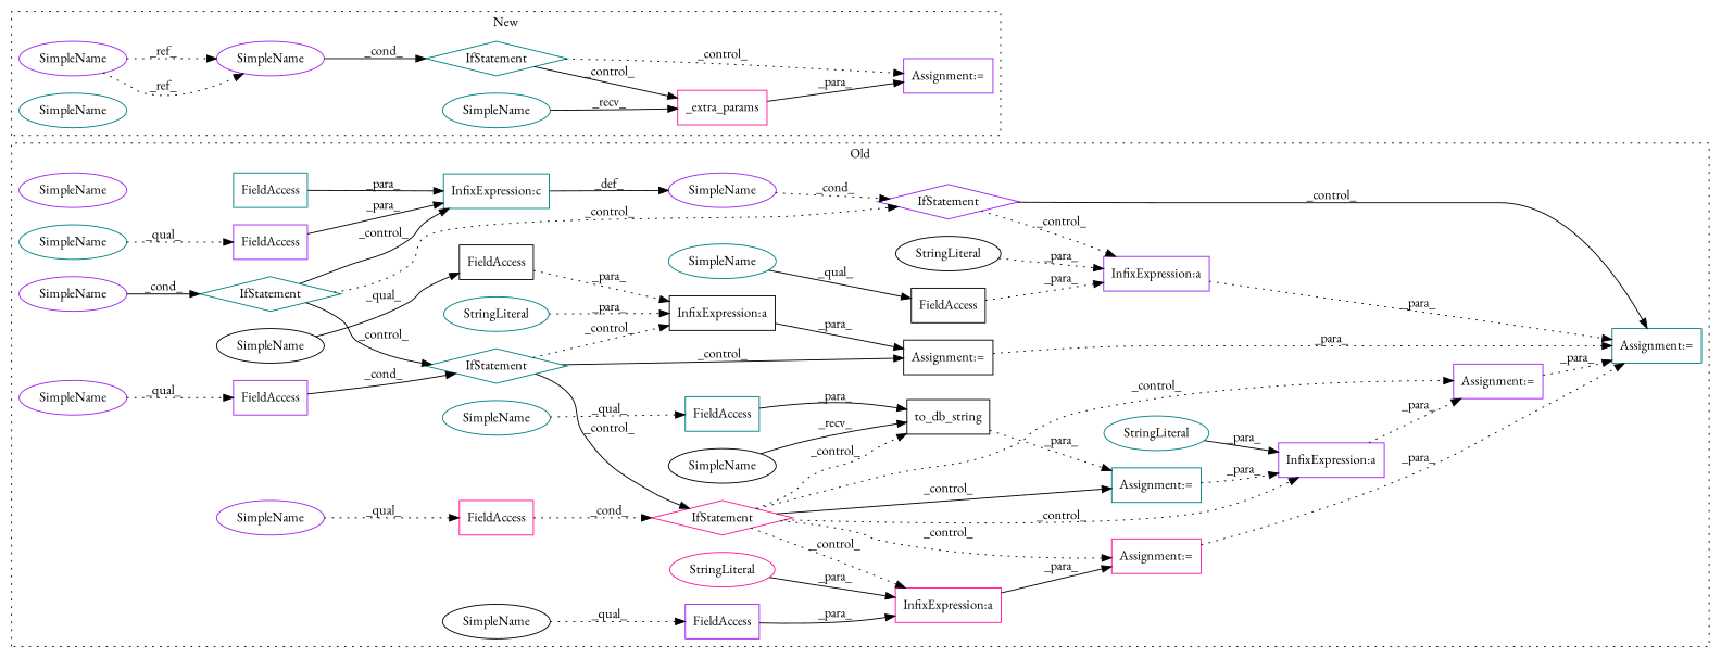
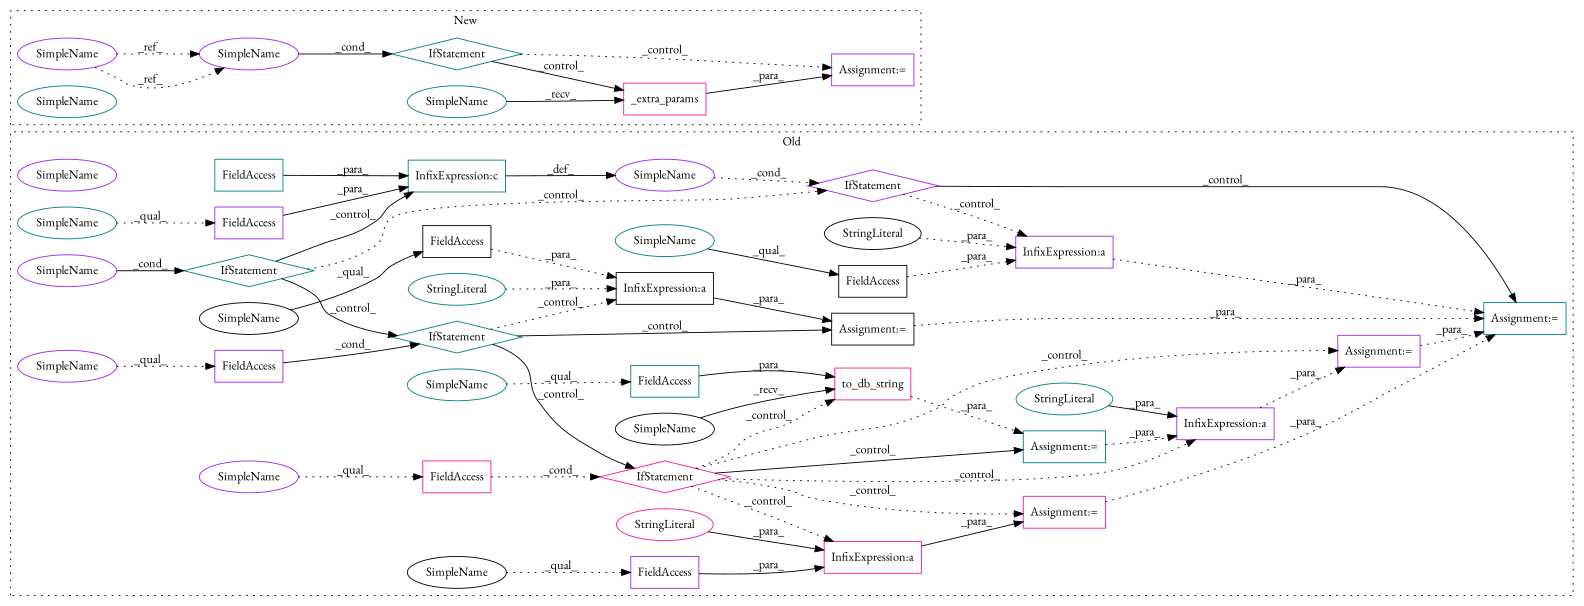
  digraph {
    rankdir=LR
    fontname="EB Garamond"
    node [a=42 l=4 s=20405 shape=box color=purple fontname="EB Garamond"]
    edge [style=dotted fontname="EB Garamond"]
    n1 [a=25 l="4,2" label=IfStatement s="20724,20768" shape=diamond]
    n2 [l=23 label=SimpleName shape=ellipse]
    n3 [a=27 label="InfixExpression:c" s=20738 color=teal]
    n4 [a=27 l=3 label="InfixExpression:a" s=20798]
    n5 [a=27 l=3 label="InfixExpression:a" s=20701]
    n6 [a=27 l=3 label="InfixExpression:a" s=20481 color=black]
    n7 [a=27 l=3 label="InfixExpression:a" s=20574 color=deeppink]
-   n8 [a=32 l="13,1" label=to_db_string s="20650,20671" color=black]
+   n8 [a=32 l="13,1" label=to_db_string s="20650,20671" color=deeppink]
    n9 [a=22 l=8 label=FieldAccess s=20663 color=teal]
    n10 [a=22 l=10 label=FieldAccess s=20728]
    n11 [a=22 l=17 label=FieldAccess s=20577]
    n12 [a=22 l=10 label=FieldAccess s=20442]
    n13 [a=22 l=10 label=FieldAccess s=20484 color=black]
    n14 [a=22 l=20 label=FieldAccess s=20748 color=teal]
    n15 [a=22 l=10 label=FieldAccess s=20801 color=black]
    n16 [a=22 l=17 label=FieldAccess s=20521 color=deeppink]
    n17 [a=25 l="4,2" label=IfStatement s="20517,20538" shape=diamond color=deeppink]
    n18 [label=SimpleName shape=ellipse l="" s=""]
    n19 [a=25 l="4,2" label=IfStatement s="20438,20452" shape=diamond color=teal]
    n20 [a=7 l=2 label="Assignment:=" s=20685]
    n21 [a=25 l="4,2" label=IfStatement s="20401,20428" shape=diamond color=teal]
    n22 [a=45 l=13 label=StringLiteral s=20688 shape=ellipse color=teal]
    n23 [a=45 l=12 label=StringLiteral s=20786 shape=ellipse color=black]
    n24 [a=45 l=18 label=StringLiteral s=20556 shape=ellipse color=deeppink]
    n25 [a=45 l=11 label=StringLiteral s=20470 shape=ellipse color=teal]
    n26 [a=7 l=2 label="Assignment:=" s=20467 color=black]
    n27 [a=7 l=1 label="Assignment:=" s=20644 color=teal]
    n28 [a=7 l=2 label="Assignment:=" s=20783 color=teal]
    n29 [a=7 l=2 label="Assignment:=" s=20553 color=deeppink]
    n30 [label=SimpleName s=20663 shape=ellipse color=teal]
    n31 [label=SimpleName s=20728 shape=ellipse color=teal]
    n32 [label=SimpleName s=20801 shape=ellipse color=teal]
    n33 [label=SimpleName s=20442 shape=ellipse]
    n34 [label=SimpleName s=20484 shape=ellipse color=black]
    n35 [label=SimpleName s=20577 shape=ellipse color=black]
    n36 [label=SimpleName s=20645 shape=ellipse color=black]
    n37 [label=SimpleName s=20521 shape=ellipse]
    n38 [l=23 label=SimpleName shape=ellipse]
    n39 [a=32 l="14,1" label=_extra_params s="20163,20179" color=deeppink]
    n40 [l=23 label=SimpleName s=19682 shape=ellipse]
    n41 [l=23 label=SimpleName s=20120 shape=ellipse color=teal]
    n42 [a=25 l="4,2" label=IfStatement s="20116,20143" shape=diamond color=teal]
    n43 [a=7 l=2 label="Assignment:=" s=20156]
    n44 [l=23 label=SimpleName s=20120 shape=ellipse]
    n45 [label=SimpleName s=20158 shape=ellipse color=teal]
    subgraph cluster_1 {
      label=Old
      style=dotted
      n1
      n2
      n3
      n4
      n5
      n6
      n7
      n8
      n9
      n10
      n11
      n12
      n13
      n14
      n15
      n16
      n17
      n18
      n19
      n20
      n21
      n22
      n23
      n24
      n25
      n26
      n27
      n28
      n29
      n30
      n31
      n32
      n33
      n34
      n35
      n36
      n37
      n38
    }
    subgraph cluster_2 {
      label=New
      style=dotted
      n39
      n40
      n41
      n42
      n43
      n44
      n45
    }
    n1 -> n4 [label=_control_]
    n1 -> n28 [label=_control_ style=solid]
    n3 -> n18 [label=_def_ style=solid]
    n4 -> n28 [label=_para_]
    n5 -> n20 [label=_para_]
    n6 -> n26 [label=_para_ style=solid]
    n7 -> n29 [label=_para_ style=solid]
    n8 -> n27 [label=_para_]
    n9 -> n8 [label=_para_ style=solid]
    n10 -> n3 [label=_para_ style=solid]
    n11 -> n7 [label=_para_ style=solid]
    n12 -> n19 [label=_cond_ style=solid]
    n13 -> n6 [label=_para_]
    n14 -> n3 [label=_para_ style=solid]
    n15 -> n4 [label=_para_]
    n16 -> n17 [label=_cond_]
    n17 -> n5 [label=_control_]
    n17 -> n7 [label=_control_]
    n17 -> n8 [label=_control_]
    n17 -> n20 [label=_control_]
    n17 -> n27 [label=_control_ style=solid]
    n17 -> n29 [label=_control_]
    n18 -> n1 [label=_cond_]
    n19 -> n6 [label=_control_]
    n19 -> n17 [label=_control_ style=solid]
    n19 -> n26 [label=_control_ style=solid]
    n20 -> n28 [label=_para_]
    n21 -> n1 [label=_control_]
    n21 -> n3 [label=_control_ style=solid]
    n21 -> n19 [label=_control_ style=solid]
    n22 -> n5 [label=_para_ style=solid]
    n23 -> n4 [label=_para_]
    n24 -> n7 [label=_para_ style=solid]
    n25 -> n6 [label=_para_]
    n26 -> n28 [label=_para_]
    n27 -> n5 [label=_para_]
    n29 -> n28 [label=_para_]
    n30 -> n9 [label=_qual_]
    n31 -> n10 [label=_qual_]
    n32 -> n15 [label=_qual_ style=solid]
    n33 -> n12 [label=_qual_]
    n34 -> n13 [label=_qual_ style=solid]
    n35 -> n11 [label=_qual_]
    n36 -> n8 [label=_recv_ style=solid]
    n37 -> n16 [label=_qual_]
    n38 -> n21 [label=_cond_ style=solid]
    n39 -> n43 [label=_para_ style=solid]
    n40 -> n44 [label=_ref_]
    n40 -> n44 [label=_ref_]
    n42 -> n39 [label=_control_ style=solid]
    n42 -> n43 [label=_control_]
    n44 -> n42 [label=_cond_ style=solid]
    n45 -> n39 [label=_recv_ style=solid]
  }
